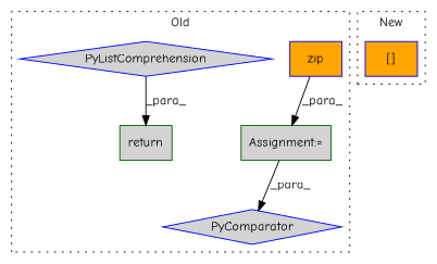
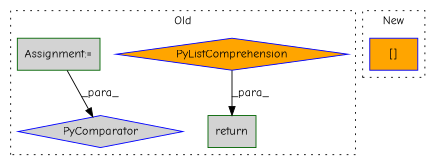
  digraph {
    fontname="Comic Neue"
    node [color=blue fillcolor=orange fontname="Comic Neue" l=45 s=13886 shape=box style=filled]
    edge [fontname="Comic Neue"]
-   n1 [a=32 l="4,1" label=zip s="13905,13921"]
-   n2 [a=109 fillcolor=lightgrey l=136 label=PyListComprehension s=13803 shape=diamond]
+   n2 [a=109 l=136 label=PyListComprehension s=13803 shape=diamond]
    n3 [a=113 fillcolor=lightgrey label=PyComparator shape=diamond]
    n4 [a=7 color=darkgreen fillcolor=lightgrey label="Assignment:="]
    n5 [a=41 color=darkgreen fillcolor=lightgrey l=18 label=return s=13785]
    n6 [a=2 l="13,1" label="[]" s="8934,8957"]
    subgraph cluster_1 {
      label=Old
      style=dotted
-     n1
      n2
      n3
      n4
      n5
    }
    subgraph cluster_2 {
      label=New
      style=dotted
      n6
    }
-   n1 -> n4 [label=_para_]
    n2 -> n5 [label=_para_]
    n4 -> n3 [label=_para_]
  }
